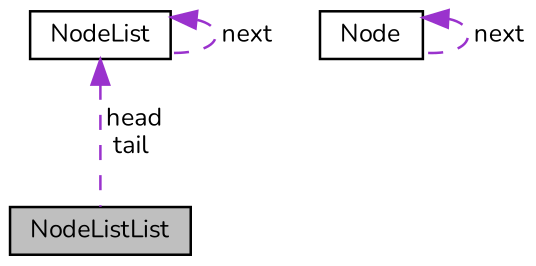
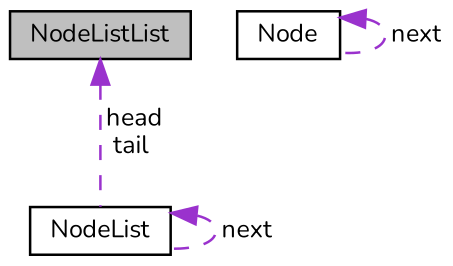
  digraph {
    fontname=Nunito
    node [color=black fillcolor=white fontname=Nunito fontsize=10 shape=record style=filled]
    edge [color=darkorchid3 dir=back fontname=Nunito fontsize=10 labelfontname=Helvetica labelfontsize=10 style=dashed]
    n1 [fillcolor=grey75 fontcolor=black height=0.2 label=NodeListList width=0.4]
    n2 [height=0.2 label=NodeList width=0.4]
    n3 [height=0.2 label="Node" width=0.4]
-   n2 -> n1 [label=" head\ntail"]
+   n1 -> n2 [label=" head\ntail"]
    n2 -> n2 [label=" next"]
    n3 -> n3 [label=" next"]
  }
